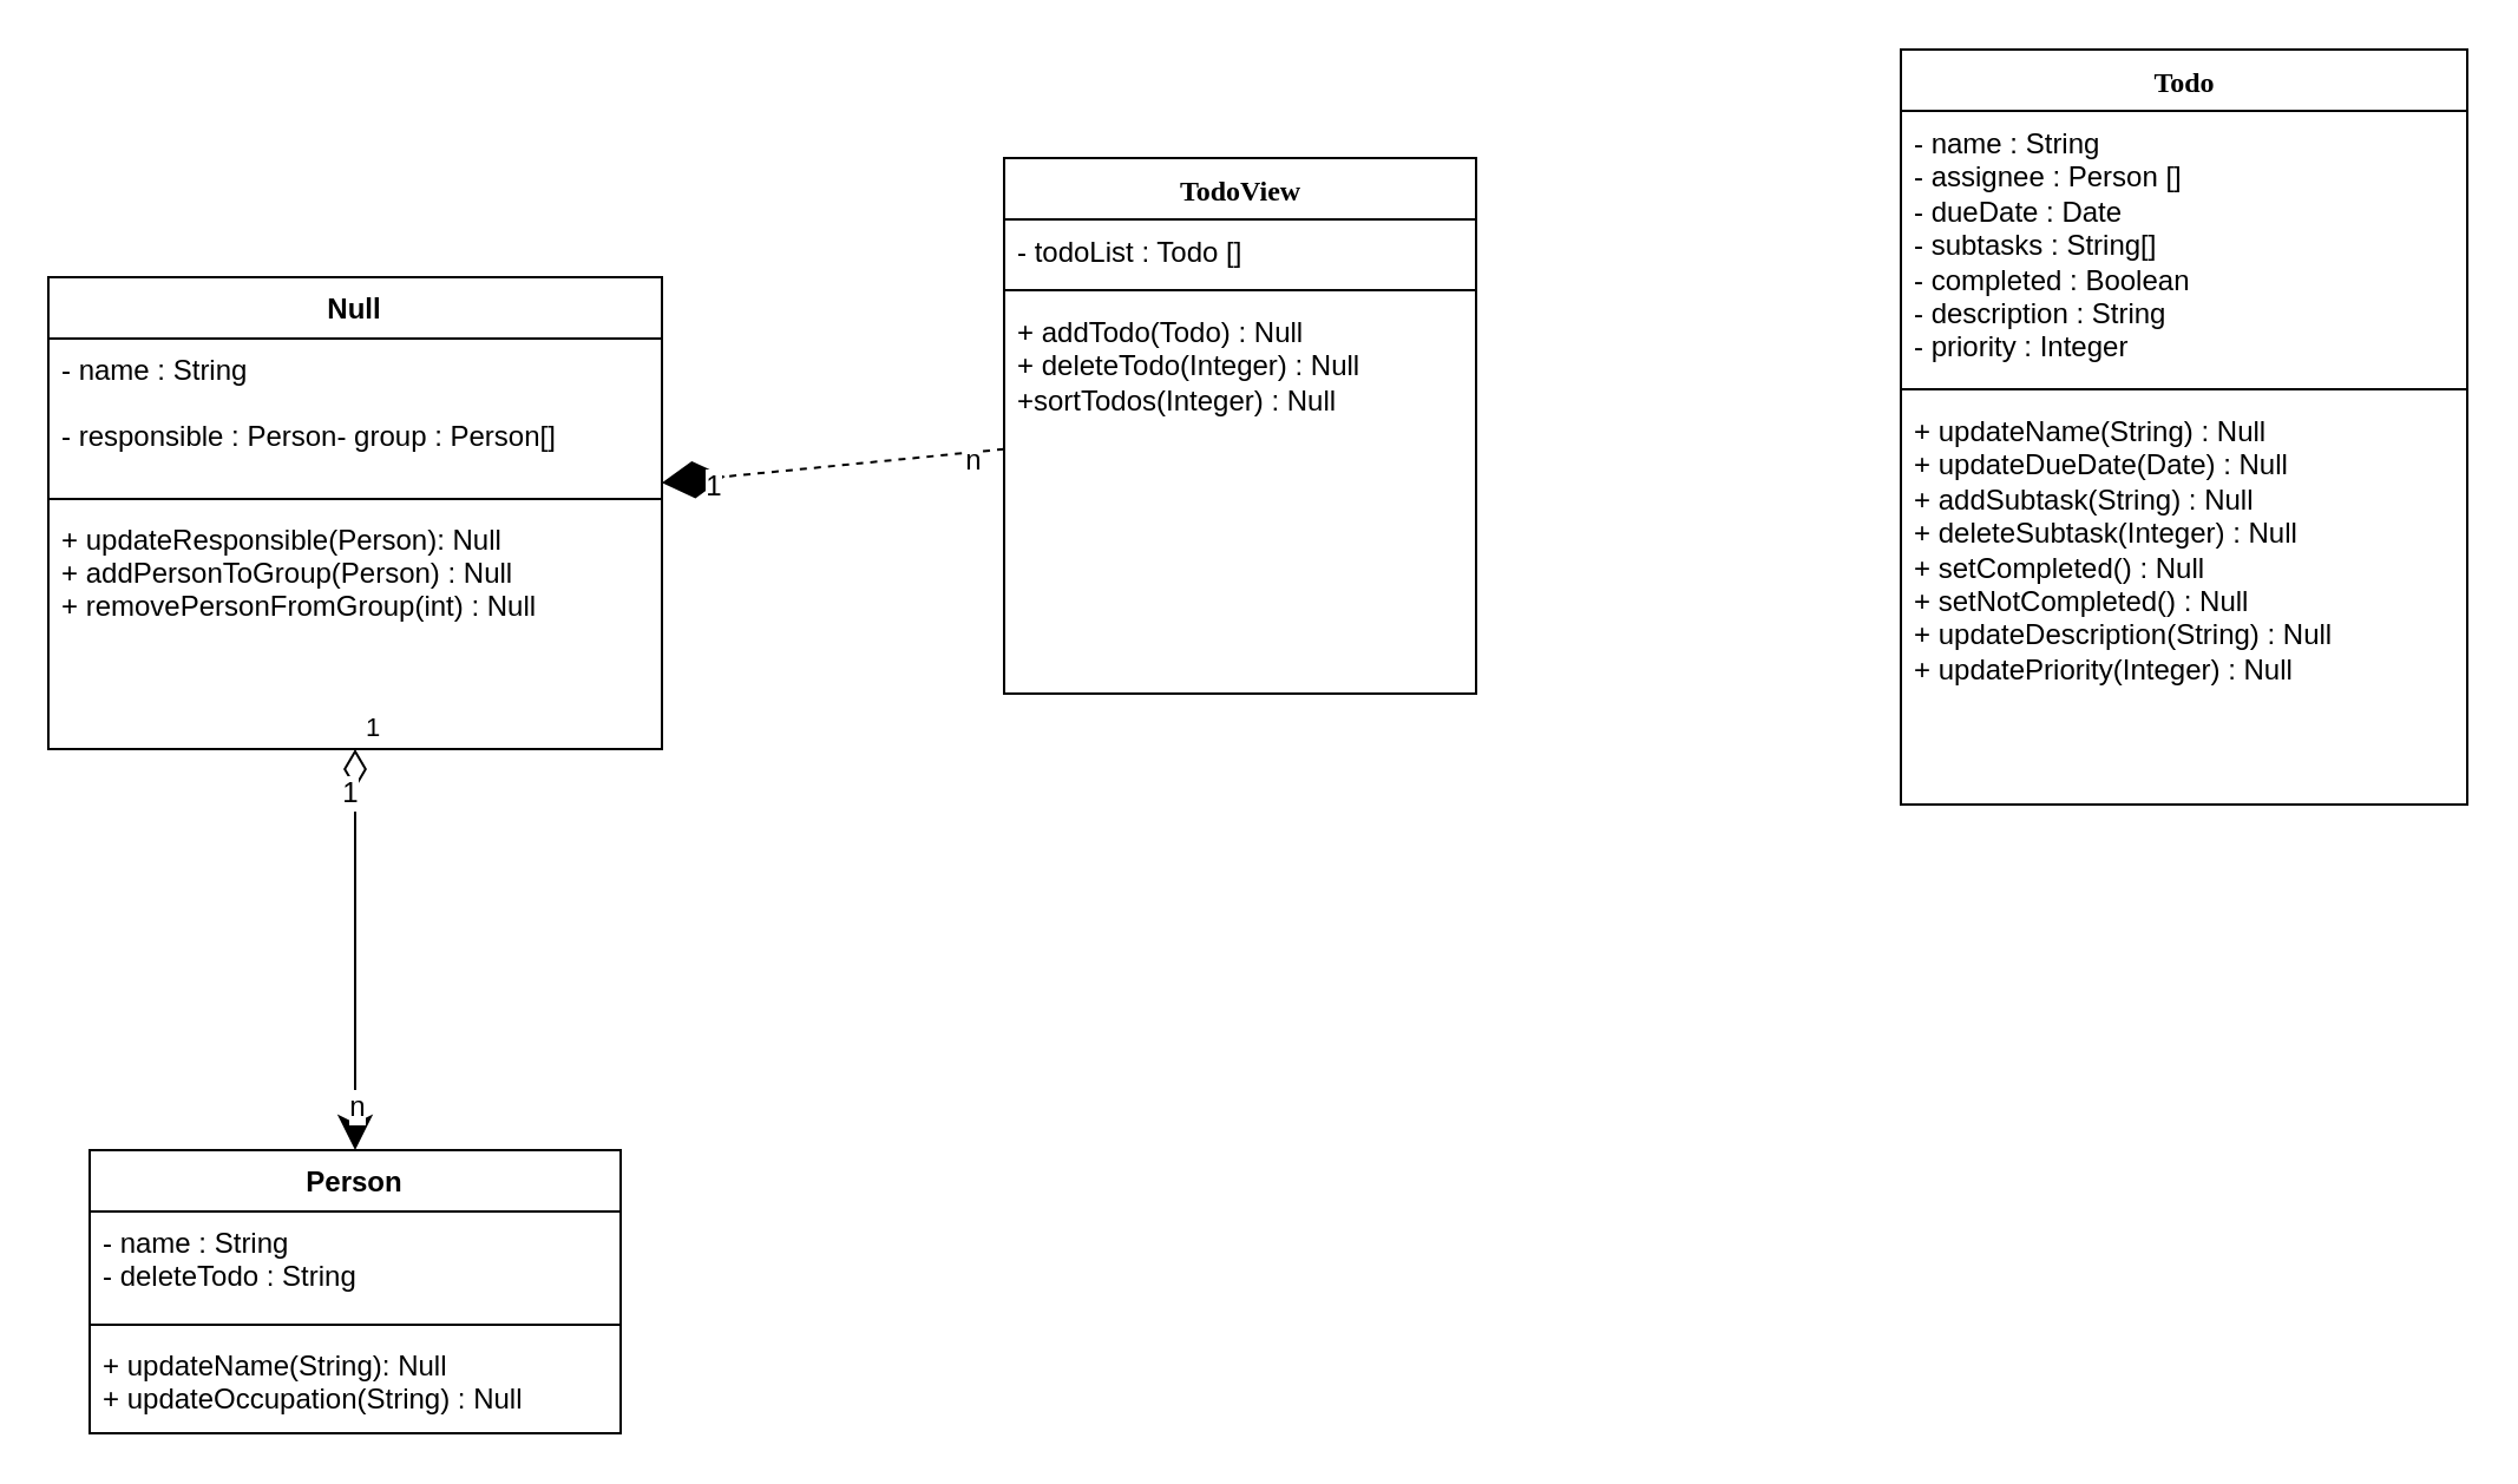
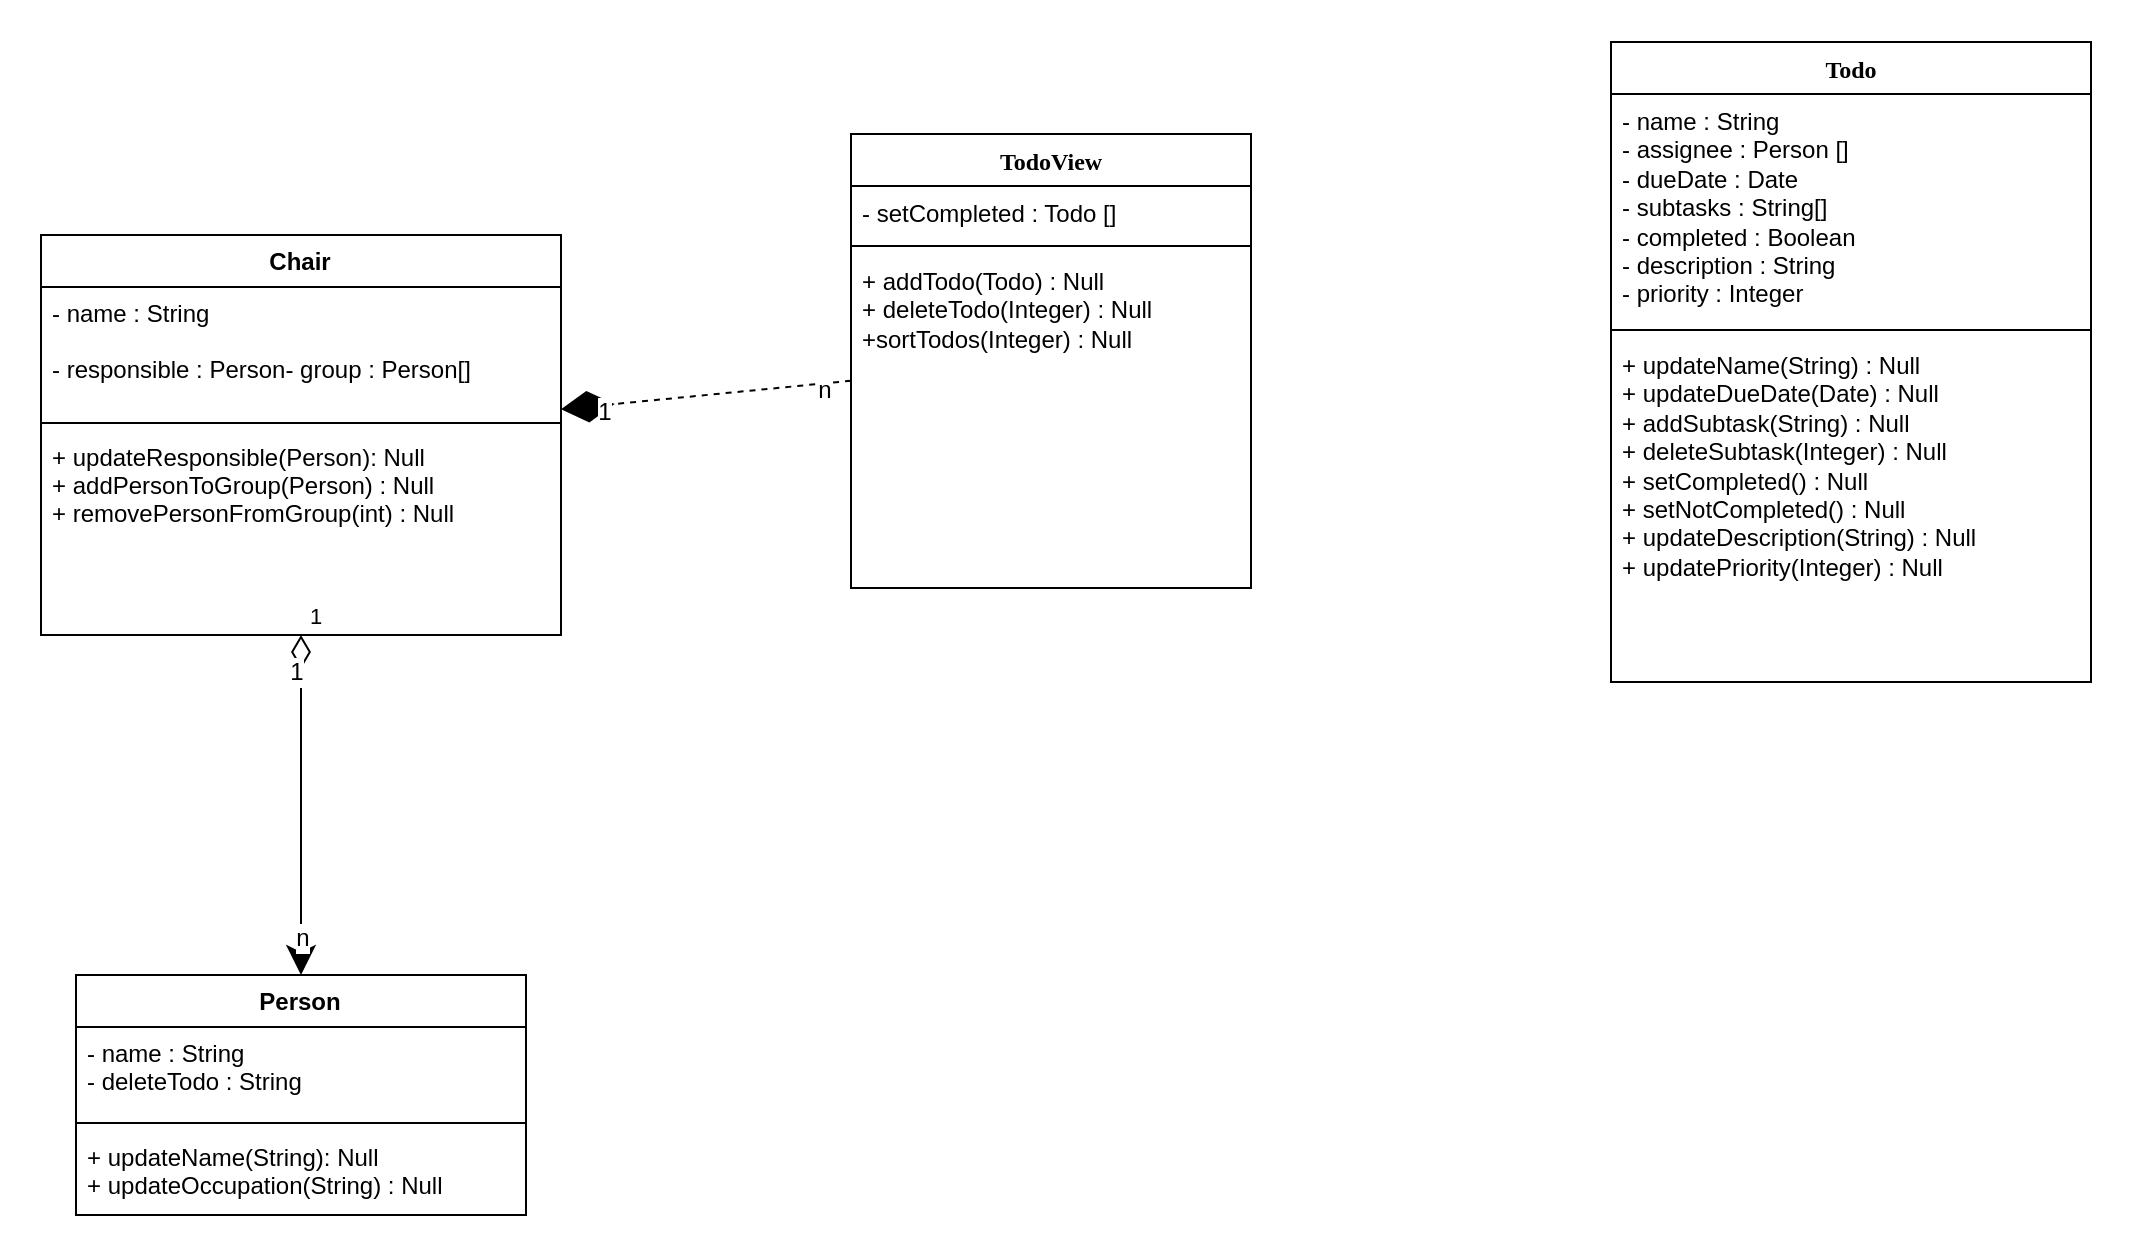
  <mxCell id="0" />
  <mxCell id="1" parent="0" />
  <mxCell id="2" value="TodoView" style="swimlane;html=1;fontStyle=1;align=center;verticalAlign=top;childLayout=stackLayout;horizontal=1;startSize=26;horizontalStack=0;resizeParent=1;resizeLast=0;collapsible=1;marginBottom=0;swimlaneFillColor=#ffffff;rounded=0;shadow=0;comic=0;labelBackgroundColor=none;strokeColor=#000000;strokeWidth=1;fillColor=none;fontFamily=Verdana;fontSize=12;fontColor=#000000;" parent="1" vertex="1"><mxGeometry x="425" y="66.5" width="200" height="227" as="geometry"><mxRectangle x="90" y="83" width="90" height="26" as="alternateBounds" /></mxGeometry></mxCell>
- <mxCell id="3" value="- todoList : Todo []" style="text;html=1;strokeColor=none;fillColor=none;align=left;verticalAlign=top;spacingLeft=4;spacingRight=4;whiteSpace=wrap;overflow=hidden;rotatable=0;points=[[0,0.5],[1,0.5]];portConstraint=eastwest;" parent="2" vertex="1"><mxGeometry y="26" width="200" height="26" as="geometry" /></mxCell>
+ <mxCell id="3" value="- setCompleted : Todo []" style="text;html=1;strokeColor=none;fillColor=none;align=left;verticalAlign=top;spacingLeft=4;spacingRight=4;whiteSpace=wrap;overflow=hidden;rotatable=0;points=[[0,0.5],[1,0.5]];portConstraint=eastwest;" parent="2" vertex="1"><mxGeometry y="26" width="200" height="26" as="geometry" /></mxCell>
  <mxCell id="4" value="" style="line;html=1;strokeWidth=1;fillColor=none;align=left;verticalAlign=middle;spacingTop=-1;spacingLeft=3;spacingRight=3;rotatable=0;labelPosition=right;points=[];portConstraint=eastwest;" parent="2" vertex="1"><mxGeometry y="52" width="200" height="8" as="geometry" /></mxCell>
  <mxCell id="5" value="&lt;div&gt;+ addTodo(Todo) : Null&lt;/div&gt;&lt;div&gt;+ deleteTodo(Integer) : Null&lt;br&gt;&lt;/div&gt;&lt;div&gt;+sortTodos(Integer) : Null&lt;br&gt;&lt;/div&gt;" style="text;html=1;strokeColor=none;fillColor=none;align=left;verticalAlign=top;spacingLeft=4;spacingRight=4;whiteSpace=wrap;overflow=hidden;rotatable=0;points=[[0,0.5],[1,0.5]];portConstraint=eastwest;" parent="2" vertex="1"><mxGeometry y="60" width="200" height="160" as="geometry" /></mxCell>
  <mxCell id="6" value="Todo" style="swimlane;html=1;fontStyle=1;align=center;verticalAlign=top;childLayout=stackLayout;horizontal=1;startSize=26;horizontalStack=0;resizeParent=1;resizeLast=0;collapsible=1;marginBottom=0;swimlaneFillColor=#ffffff;rounded=0;shadow=0;comic=0;labelBackgroundColor=none;strokeColor=#000000;strokeWidth=1;fillColor=none;fontFamily=Verdana;fontSize=12;fontColor=#000000;" parent="1" vertex="1"><mxGeometry x="805" y="20.5" width="240" height="320" as="geometry"><mxRectangle x="90" y="83" width="90" height="26" as="alternateBounds" /></mxGeometry></mxCell>
  <mxCell id="7" value="&lt;div&gt;- name : String&lt;/div&gt;&lt;div&gt;- assignee : Person []&lt;br&gt;&lt;/div&gt;&lt;div&gt;- dueDate : Date&lt;/div&gt;&lt;div&gt;- subtasks : String[]&lt;/div&gt;&lt;div&gt;- completed : Boolean&lt;/div&gt;&lt;div&gt;- description : String&lt;/div&gt;&lt;div&gt;- priority : Integer&lt;br&gt;&lt;/div&gt;&lt;div&gt;&lt;br&gt;&lt;/div&gt;" style="text;html=1;strokeColor=none;fillColor=none;align=left;verticalAlign=top;spacingLeft=4;spacingRight=4;whiteSpace=wrap;overflow=hidden;rotatable=0;points=[[0,0.5],[1,0.5]];portConstraint=eastwest;" parent="6" vertex="1"><mxGeometry y="26" width="240" height="114" as="geometry" /></mxCell>
  <mxCell id="8" value="" style="line;html=1;strokeWidth=1;fillColor=none;align=left;verticalAlign=middle;spacingTop=-1;spacingLeft=3;spacingRight=3;rotatable=0;labelPosition=right;points=[];portConstraint=eastwest;" parent="6" vertex="1"><mxGeometry y="140" width="240" height="8" as="geometry" /></mxCell>
  <mxCell id="9" value="&lt;div&gt;&lt;div&gt;+ updateName(String) : Null&lt;/div&gt;&lt;/div&gt;&lt;div&gt;+ updateDueDate(Date) : Null&lt;/div&gt;&lt;div&gt;&lt;div&gt;+ addSubtask(String) : Null&lt;/div&gt;&lt;div&gt;&lt;div&gt;+ deleteSubtask(Integer) : Null&lt;/div&gt;&lt;/div&gt;&lt;/div&gt;&lt;div&gt;+ setCompleted() : Null&lt;/div&gt;&lt;div&gt;+ setNotCompleted() : Null&lt;/div&gt;&lt;div&gt;+ updateDescription(String) : Null&lt;/div&gt;&lt;div&gt;&lt;div&gt;+ updatePriority(Integer) : Null&lt;/div&gt;&lt;/div&gt;&lt;div&gt;&lt;br&gt;&lt;/div&gt;&lt;div&gt;&lt;br&gt;&lt;/div&gt;" style="text;html=1;strokeColor=none;fillColor=none;align=left;verticalAlign=top;spacingLeft=4;spacingRight=4;whiteSpace=wrap;overflow=hidden;rotatable=0;points=[[0,0.5],[1,0.5]];portConstraint=eastwest;" parent="6" vertex="1"><mxGeometry y="148" width="240" height="172" as="geometry" /></mxCell>
- <mxCell id="10" value="Null" style="swimlane;fontStyle=1;align=center;verticalAlign=top;childLayout=stackLayout;horizontal=1;startSize=26;horizontalStack=0;resizeParent=1;resizeParentMax=0;resizeLast=0;collapsible=1;marginBottom=0;" parent="1" vertex="1"><mxGeometry x="20" y="117" width="260" height="200" as="geometry" /></mxCell>
+ <mxCell id="10" value="Chair" style="swimlane;fontStyle=1;align=center;verticalAlign=top;childLayout=stackLayout;horizontal=1;startSize=26;horizontalStack=0;resizeParent=1;resizeParentMax=0;resizeLast=0;collapsible=1;marginBottom=0;" parent="1" vertex="1"><mxGeometry x="20" y="117" width="260" height="200" as="geometry" /></mxCell>
  <mxCell id="11" value="- name : String&#10;&#10;- responsible : Person- group : Person[]" style="text;strokeColor=none;fillColor=none;align=left;verticalAlign=top;spacingLeft=4;spacingRight=4;overflow=hidden;rotatable=0;points=[[0,0.5],[1,0.5]];portConstraint=eastwest;" parent="10" vertex="1"><mxGeometry y="26" width="260" height="64" as="geometry" /></mxCell>
  <mxCell id="12" value="" style="line;strokeWidth=1;fillColor=none;align=left;verticalAlign=middle;spacingTop=-1;spacingLeft=3;spacingRight=3;rotatable=0;labelPosition=right;points=[];portConstraint=eastwest;" parent="10" vertex="1"><mxGeometry y="90" width="260" height="8" as="geometry" /></mxCell>
  <mxCell id="13" value="+ updateResponsible(Person): Null&#10;+ addPersonToGroup(Person) : Null&#10;+ removePersonFromGroup(int) : Null&#10;" style="text;strokeColor=none;fillColor=none;align=left;verticalAlign=top;spacingLeft=4;spacingRight=4;overflow=hidden;rotatable=0;points=[[0,0.5],[1,0.5]];portConstraint=eastwest;" parent="10" vertex="1"><mxGeometry y="98" width="260" height="102" as="geometry" /></mxCell>
  <mxCell id="14" value="" style="endArrow=diamondThin;endFill=1;endSize=24;html=1;dashed=1;" parent="1" source="2" target="10" edge="1"><mxGeometry width="160" relative="1" as="geometry"><mxPoint x="815" y="170.5" as="sourcePoint" /><mxPoint x="585" y="170.5" as="targetPoint" /></mxGeometry></mxCell>
  <mxCell id="15" value="n" style="text;html=1;resizable=0;points=[];align=center;verticalAlign=middle;labelBackgroundColor=#ffffff;" parent="14" vertex="1" connectable="0"><mxGeometry x="-0.801" y="3" relative="1" as="geometry"><mxPoint as="offset" /></mxGeometry></mxCell>
  <mxCell id="16" value="1" style="text;html=1;resizable=0;points=[];align=center;verticalAlign=middle;labelBackgroundColor=#ffffff;" parent="14" vertex="1" connectable="0"><mxGeometry x="0.706" y="2" relative="1" as="geometry"><mxPoint y="1" as="offset" /></mxGeometry></mxCell>
  <mxCell id="17" value="Person" style="swimlane;fontStyle=1;align=center;verticalAlign=top;childLayout=stackLayout;horizontal=1;startSize=26;horizontalStack=0;resizeParent=1;resizeParentMax=0;resizeLast=0;collapsible=1;marginBottom=0;" parent="1" vertex="1"><mxGeometry x="37.5" y="487" width="225" height="120" as="geometry" /></mxCell>
  <mxCell id="18" value="- name : String&#10;- deleteTodo : String&#10;" style="text;strokeColor=none;fillColor=none;align=left;verticalAlign=top;spacingLeft=4;spacingRight=4;overflow=hidden;rotatable=0;points=[[0,0.5],[1,0.5]];portConstraint=eastwest;" parent="17" vertex="1"><mxGeometry y="26" width="225" height="44" as="geometry" /></mxCell>
  <mxCell id="19" value="" style="line;strokeWidth=1;fillColor=none;align=left;verticalAlign=middle;spacingTop=-1;spacingLeft=3;spacingRight=3;rotatable=0;labelPosition=right;points=[];portConstraint=eastwest;" parent="17" vertex="1"><mxGeometry y="70" width="225" height="8" as="geometry" /></mxCell>
  <mxCell id="20" value="+ updateName(String): Null&#10;+ updateOccupation(String) : Null&#10;" style="text;strokeColor=none;fillColor=none;align=left;verticalAlign=top;spacingLeft=4;spacingRight=4;overflow=hidden;rotatable=0;points=[[0,0.5],[1,0.5]];portConstraint=eastwest;" parent="17" vertex="1"><mxGeometry y="78" width="225" height="42" as="geometry" /></mxCell>
  <mxCell id="21" value="1" style="endArrow=classic;html=1;endSize=12;startArrow=diamondThin;startSize=14;startFill=0;edgeStyle=orthogonalEdgeStyle;align=left;verticalAlign=bottom;" parent="1" source="10" target="17" edge="1"><mxGeometry x="-1" y="3" relative="1" as="geometry"><mxPoint x="35" y="627" as="sourcePoint" /><mxPoint x="195" y="627" as="targetPoint" /></mxGeometry></mxCell>
  <mxCell id="22" value="1" style="text;html=1;resizable=0;points=[];align=center;verticalAlign=middle;labelBackgroundColor=#ffffff;" parent="21" vertex="1" connectable="0"><mxGeometry x="-0.788" y="-3" relative="1" as="geometry"><mxPoint as="offset" /></mxGeometry></mxCell>
  <mxCell id="23" value="n" style="text;html=1;resizable=0;points=[];align=center;verticalAlign=middle;labelBackgroundColor=#ffffff;" parent="21" vertex="1" connectable="0"><mxGeometry x="0.78" relative="1" as="geometry"><mxPoint as="offset" /></mxGeometry></mxCell>
